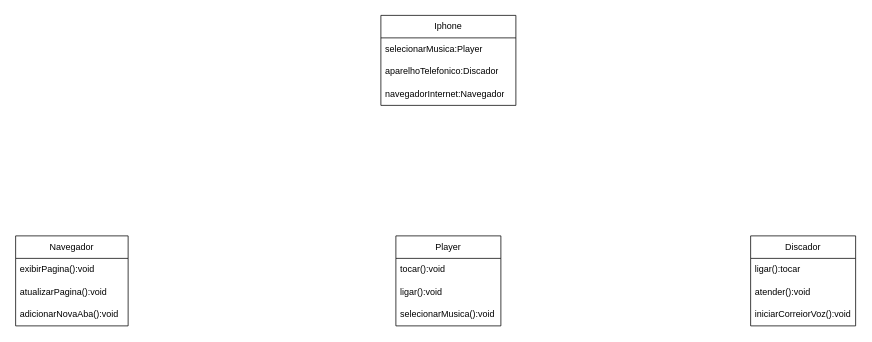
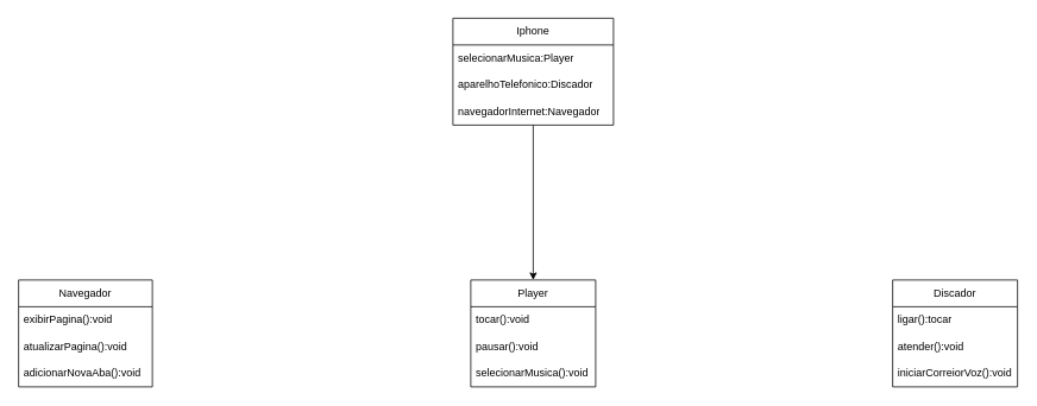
  <mxCell id="0" />
  <mxCell id="1" parent="0" />
  <mxCell id="2" value="Navegador" style="swimlane;fontStyle=0;childLayout=stackLayout;horizontal=1;startSize=30;horizontalStack=0;resizeParent=1;resizeParentMax=0;resizeLast=0;collapsible=1;marginBottom=0;whiteSpace=wrap;html=1;" parent="1" vertex="1"><mxGeometry x="20" y="314" width="150" height="120" as="geometry" /></mxCell>
  <mxCell id="3" value="exibirPagina():void" style="text;strokeColor=none;fillColor=none;align=left;verticalAlign=middle;spacingLeft=4;spacingRight=4;overflow=hidden;points=[[0,0.5],[1,0.5]];portConstraint=eastwest;rotatable=0;whiteSpace=wrap;html=1;" parent="2" vertex="1"><mxGeometry y="30" width="150" height="30" as="geometry" /></mxCell>
  <mxCell id="4" value="atualizarPagina():void" style="text;strokeColor=none;fillColor=none;align=left;verticalAlign=middle;spacingLeft=4;spacingRight=4;overflow=hidden;points=[[0,0.5],[1,0.5]];portConstraint=eastwest;rotatable=0;whiteSpace=wrap;html=1;" vertex="1" parent="2"><mxGeometry y="60" width="150" height="30" as="geometry" /></mxCell>
  <mxCell id="5" value="adicionarNovaAba():void" style="text;strokeColor=none;fillColor=none;align=left;verticalAlign=middle;spacingLeft=4;spacingRight=4;overflow=hidden;points=[[0,0.5],[1,0.5]];portConstraint=eastwest;rotatable=0;whiteSpace=wrap;html=1;" parent="2" vertex="1"><mxGeometry y="90" width="150" height="30" as="geometry" /></mxCell>
  <mxCell id="6" value="Player" style="swimlane;fontStyle=0;childLayout=stackLayout;horizontal=1;startSize=30;horizontalStack=0;resizeParent=1;resizeParentMax=0;resizeLast=0;collapsible=1;marginBottom=0;whiteSpace=wrap;html=1;" parent="1" vertex="1"><mxGeometry x="527" y="314" width="140" height="120" as="geometry" /></mxCell>
  <mxCell id="7" value="tocar():void" style="text;strokeColor=none;fillColor=none;align=left;verticalAlign=middle;spacingLeft=4;spacingRight=4;overflow=hidden;points=[[0,0.5],[1,0.5]];portConstraint=eastwest;rotatable=0;whiteSpace=wrap;html=1;" parent="6" vertex="1"><mxGeometry y="30" width="140" height="30" as="geometry" /></mxCell>
- <mxCell id="8" value="ligar():void" style="text;strokeColor=none;fillColor=none;align=left;verticalAlign=middle;spacingLeft=4;spacingRight=4;overflow=hidden;points=[[0,0.5],[1,0.5]];portConstraint=eastwest;rotatable=0;whiteSpace=wrap;html=1;" parent="6" vertex="1"><mxGeometry y="60" width="140" height="30" as="geometry" /></mxCell>
+ <mxCell id="8" value="pausar():void" style="text;strokeColor=none;fillColor=none;align=left;verticalAlign=middle;spacingLeft=4;spacingRight=4;overflow=hidden;points=[[0,0.5],[1,0.5]];portConstraint=eastwest;rotatable=0;whiteSpace=wrap;html=1;" parent="6" vertex="1"><mxGeometry y="60" width="140" height="30" as="geometry" /></mxCell>
  <mxCell id="9" value="selecionarMusica():void" style="text;strokeColor=none;fillColor=none;align=left;verticalAlign=middle;spacingLeft=4;spacingRight=4;overflow=hidden;points=[[0,0.5],[1,0.5]];portConstraint=eastwest;rotatable=0;whiteSpace=wrap;html=1;" parent="6" vertex="1"><mxGeometry y="90" width="140" height="30" as="geometry" /></mxCell>
  <mxCell id="10" value="Discador" style="swimlane;fontStyle=0;childLayout=stackLayout;horizontal=1;startSize=30;horizontalStack=0;resizeParent=1;resizeParentMax=0;resizeLast=0;collapsible=1;marginBottom=0;whiteSpace=wrap;html=1;" parent="1" vertex="1"><mxGeometry x="1000" y="314" width="140" height="120" as="geometry" /></mxCell>
  <mxCell id="11" value="ligar():tocar" style="text;strokeColor=none;fillColor=none;align=left;verticalAlign=middle;spacingLeft=4;spacingRight=4;overflow=hidden;points=[[0,0.5],[1,0.5]];portConstraint=eastwest;rotatable=0;whiteSpace=wrap;html=1;" parent="10" vertex="1"><mxGeometry y="30" width="140" height="30" as="geometry" /></mxCell>
  <mxCell id="12" value="atender():void" style="text;strokeColor=none;fillColor=none;align=left;verticalAlign=middle;spacingLeft=4;spacingRight=4;overflow=hidden;points=[[0,0.5],[1,0.5]];portConstraint=eastwest;rotatable=0;whiteSpace=wrap;html=1;" parent="10" vertex="1"><mxGeometry y="60" width="140" height="30" as="geometry" /></mxCell>
  <mxCell id="13" value="iniciarCorreiorVoz():void" style="text;strokeColor=none;fillColor=none;align=left;verticalAlign=middle;spacingLeft=4;spacingRight=4;overflow=hidden;points=[[0,0.5],[1,0.5]];portConstraint=eastwest;rotatable=0;whiteSpace=wrap;html=1;" parent="10" vertex="1"><mxGeometry y="90" width="140" height="30" as="geometry" /></mxCell>
+ <mxCell id="14" style="edgeStyle=orthogonalEdgeStyle;rounded=0;orthogonalLoop=1;jettySize=auto;html=1;entryX=0.5;entryY=0;entryDx=0;entryDy=0;" edge="1" parent="1" source="15" target="6"><mxGeometry relative="1" as="geometry" /></mxCell>
  <mxCell id="15" value="Iphone" style="swimlane;fontStyle=0;childLayout=stackLayout;horizontal=1;startSize=30;horizontalStack=0;resizeParent=1;resizeParentMax=0;resizeLast=0;collapsible=1;marginBottom=0;whiteSpace=wrap;html=1;" vertex="1" parent="1"><mxGeometry x="507" y="20" width="180" height="120" as="geometry" /></mxCell>
  <mxCell id="16" value="selecionarMusica:Player" style="text;strokeColor=none;fillColor=none;align=left;verticalAlign=middle;spacingLeft=4;spacingRight=4;overflow=hidden;points=[[0,0.5],[1,0.5]];portConstraint=eastwest;rotatable=0;whiteSpace=wrap;html=1;" vertex="1" parent="15"><mxGeometry y="30" width="180" height="30" as="geometry" /></mxCell>
  <mxCell id="17" value="aparelhoTelefonico:Discador" style="text;strokeColor=none;fillColor=none;align=left;verticalAlign=middle;spacingLeft=4;spacingRight=4;overflow=hidden;points=[[0,0.5],[1,0.5]];portConstraint=eastwest;rotatable=0;whiteSpace=wrap;html=1;" vertex="1" parent="15"><mxGeometry y="60" width="180" height="30" as="geometry" /></mxCell>
  <mxCell id="18" value="navegadorInternet:Navegador" style="text;strokeColor=none;fillColor=none;align=left;verticalAlign=middle;spacingLeft=4;spacingRight=4;overflow=hidden;points=[[0,0.5],[1,0.5]];portConstraint=eastwest;rotatable=0;whiteSpace=wrap;html=1;" vertex="1" parent="15"><mxGeometry y="90" width="180" height="30" as="geometry" /></mxCell>
